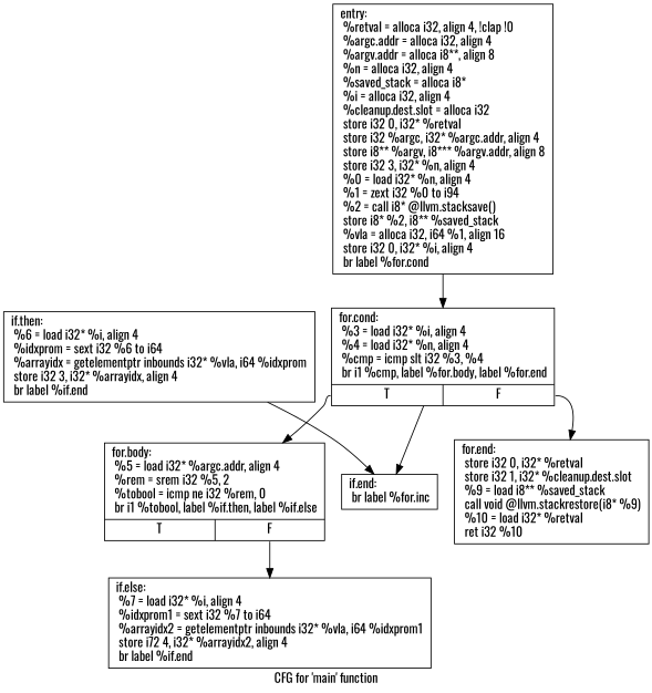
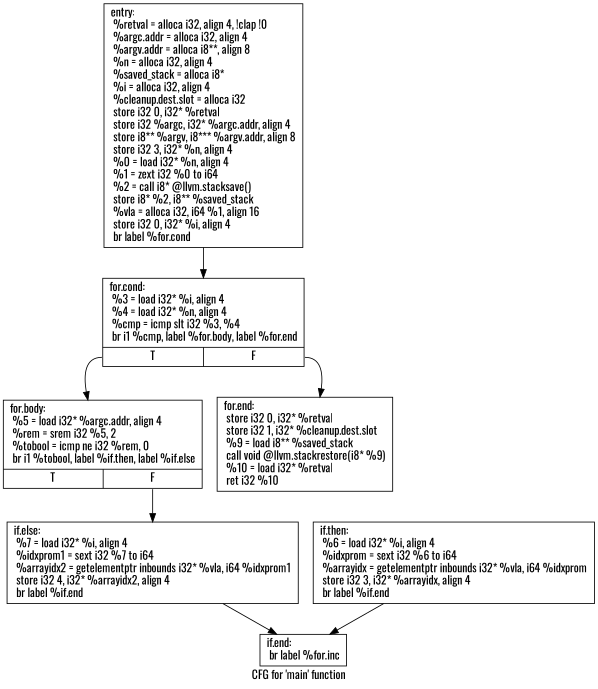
  digraph {
    fontname=Oswald
    label="CFG for 'main' function"
    node [fontname=Oswald shape=record]
    edge [fontname=Oswald]
-   n1 [label="{entry:\l  %retval = alloca i32, align 4, !clap !0\l  %argc.addr = alloca i32, align 4\l  %argv.addr = alloca i8**, align 8\l  %n = alloca i32, align 4\l  %saved_stack = alloca i8*\l  %i = alloca i32, align 4\l  %cleanup.dest.slot = alloca i32\l  store i32 0, i32* %retval\l  store i32 %argc, i32* %argc.addr, align 4\l  store i8** %argv, i8*** %argv.addr, align 8\l  store i32 3, i32* %n, align 4\l  %0 = load i32* %n, align 4\l  %1 = zext i32 %0 to i94\l  %2 = call i8* @llvm.stacksave()\l  store i8* %2, i8** %saved_stack\l  %vla = alloca i32, i64 %1, align 16\l  store i32 0, i32* %i, align 4\l  br label %for.cond\l}"]
+   n1 [label="{entry:\l  %retval = alloca i32, align 4, !clap !0\l  %argc.addr = alloca i32, align 4\l  %argv.addr = alloca i8**, align 8\l  %n = alloca i32, align 4\l  %saved_stack = alloca i8*\l  %i = alloca i32, align 4\l  %cleanup.dest.slot = alloca i32\l  store i32 0, i32* %retval\l  store i32 %argc, i32* %argc.addr, align 4\l  store i8** %argv, i8*** %argv.addr, align 8\l  store i32 3, i32* %n, align 4\l  %0 = load i32* %n, align 4\l  %1 = zext i32 %0 to i64\l  %2 = call i8* @llvm.stacksave()\l  store i8* %2, i8** %saved_stack\l  %vla = alloca i32, i64 %1, align 16\l  store i32 0, i32* %i, align 4\l  br label %for.cond\l}"]
    n2 [label="{for.cond:                                         \l  %3 = load i32* %i, align 4\l  %4 = load i32* %n, align 4\l  %cmp = icmp slt i32 %3, %4\l  br i1 %cmp, label %for.body, label %for.end\l|{<s0>T|<s1>F}}"]
    n3 [label="{for.body:                                         \l  %5 = load i32* %argc.addr, align 4\l  %rem = srem i32 %5, 2\l  %tobool = icmp ne i32 %rem, 0\l  br i1 %tobool, label %if.then, label %if.else\l|{<s0>T|<s1>F}}"]
    n4 [label="{for.end:                                          \l  store i32 0, i32* %retval\l  store i32 1, i32* %cleanup.dest.slot\l  %9 = load i8** %saved_stack\l  call void @llvm.stackrestore(i8* %9)\l  %10 = load i32* %retval\l  ret i32 %10\l}"]
-   n5 [label="{if.else:                                          \l  %7 = load i32* %i, align 4\l  %idxprom1 = sext i32 %7 to i64\l  %arrayidx2 = getelementptr inbounds i32* %vla, i64 %idxprom1\l  store i72 4, i32* %arrayidx2, align 4\l  br label %if.end\l}"]
+   n5 [label="{if.else:                                          \l  %7 = load i32* %i, align 4\l  %idxprom1 = sext i32 %7 to i64\l  %arrayidx2 = getelementptr inbounds i32* %vla, i64 %idxprom1\l  store i32 4, i32* %arrayidx2, align 4\l  br label %if.end\l}"]
    n6 [label="{if.then:                                          \l  %6 = load i32* %i, align 4\l  %idxprom = sext i32 %6 to i64\l  %arrayidx = getelementptr inbounds i32* %vla, i64 %idxprom\l  store i32 3, i32* %arrayidx, align 4\l  br label %if.end\l}"]
    n7 [label="{if.end:                                           \l  br label %for.inc\l}"]
    n1 -> n2
    n2 -> n3 [tailport=s0]
    n2 -> n4 [tailport=s1]
    n3 -> n5 [tailport=s1]
-   n2 -> n7
+   n5 -> n7
    n6 -> n7
  }
